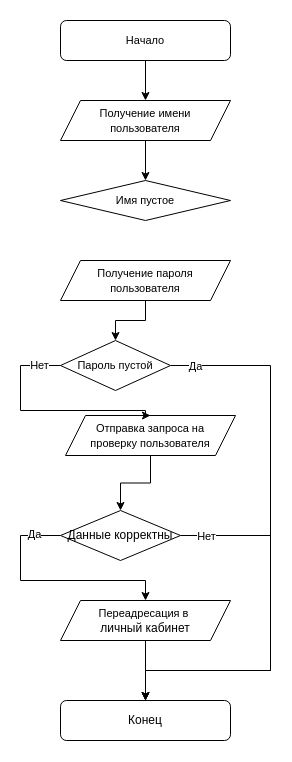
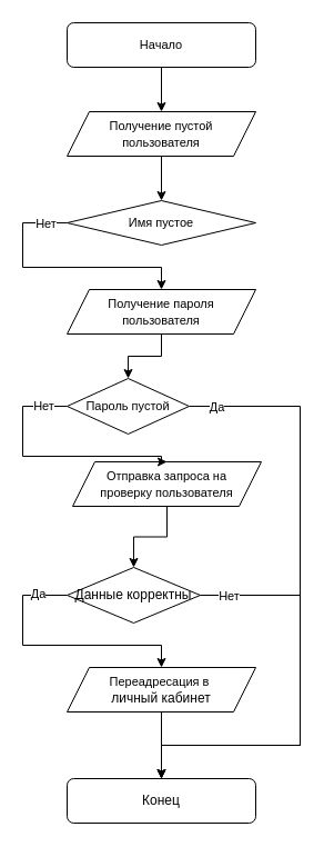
  <mxCell id="0" />
  <mxCell id="1" parent="0" />
  <mxCell id="2" style="edgeStyle=orthogonalEdgeStyle;rounded=0;orthogonalLoop=1;jettySize=auto;html=1;exitX=0.5;exitY=1;exitDx=0;exitDy=0;entryX=0.5;entryY=0;entryDx=0;entryDy=0;fontSize=11;" edge="1" parent="1" source="3" target="5"><mxGeometry relative="1" as="geometry" /></mxCell>
  <mxCell id="3" value="&lt;font style=&quot;font-size: 11px&quot;&gt;Начало&lt;/font&gt;" style="rounded=1;whiteSpace=wrap;html=1;fontSize=12;glass=0;strokeWidth=1;shadow=0;" parent="1" vertex="1"><mxGeometry x="60" y="20" width="170" height="40" as="geometry" /></mxCell>
  <mxCell id="4" style="edgeStyle=orthogonalEdgeStyle;rounded=0;orthogonalLoop=1;jettySize=auto;html=1;exitX=0.5;exitY=1;exitDx=0;exitDy=0;entryX=0.5;entryY=0;entryDx=0;entryDy=0;fontSize=11;" edge="1" parent="1" source="5" target="16"><mxGeometry relative="1" as="geometry" /></mxCell>
- <mxCell id="5" value="&lt;font style=&quot;font-size: 11px&quot;&gt;Получение имени &lt;br&gt;пользователя&lt;/font&gt;" style="shape=parallelogram;perimeter=parallelogramPerimeter;whiteSpace=wrap;html=1;fixedSize=1;fontFamily=Helvetica;fontSize=12;" parent="1" vertex="1"><mxGeometry x="60" y="100" width="170" height="40" as="geometry" /></mxCell>
+ <mxCell id="5" value="&lt;font style=&quot;font-size: 11px&quot;&gt;Получение пустой &lt;br&gt;пользователя&lt;/font&gt;" style="shape=parallelogram;perimeter=parallelogramPerimeter;whiteSpace=wrap;html=1;fixedSize=1;fontFamily=Helvetica;fontSize=12;" parent="1" vertex="1"><mxGeometry x="60" y="100" width="170" height="40" as="geometry" /></mxCell>
  <mxCell id="6" style="edgeStyle=orthogonalEdgeStyle;rounded=0;orthogonalLoop=1;jettySize=auto;html=1;exitX=0.5;exitY=1;exitDx=0;exitDy=0;entryX=0.5;entryY=0;entryDx=0;entryDy=0;fontSize=11;" edge="1" parent="1" source="7" target="12"><mxGeometry relative="1" as="geometry" /></mxCell>
  <mxCell id="7" value="&lt;font style=&quot;font-size: 11px&quot;&gt;Отправка запроса на &lt;br&gt;проверку пользователя&lt;/font&gt;" style="shape=parallelogram;perimeter=parallelogramPerimeter;whiteSpace=wrap;html=1;fixedSize=1;fontFamily=Helvetica;fontSize=12;" parent="1" vertex="1"><mxGeometry x="65" y="415" width="170" height="40" as="geometry" /></mxCell>
  <mxCell id="8" style="edgeStyle=orthogonalEdgeStyle;rounded=0;orthogonalLoop=1;jettySize=auto;html=1;exitX=1;exitY=0.5;exitDx=0;exitDy=0;entryX=0.5;entryY=0;entryDx=0;entryDy=0;fontSize=11;" edge="1" parent="1" source="12" target="13"><mxGeometry relative="1" as="geometry"><Array as="points"><mxPoint x="270" y="535" /><mxPoint x="270" y="670" /><mxPoint x="145" y="670" /></Array></mxGeometry></mxCell>
  <mxCell id="9" value="Нет" style="edgeLabel;html=1;align=center;verticalAlign=middle;resizable=0;points=[];fontSize=11;" vertex="1" connectable="0" parent="8"><mxGeometry x="-0.788" y="1" relative="1" as="geometry"><mxPoint x="-15" y="1" as="offset" /></mxGeometry></mxCell>
  <mxCell id="10" style="edgeStyle=orthogonalEdgeStyle;rounded=0;orthogonalLoop=1;jettySize=auto;html=1;entryX=0.5;entryY=0;entryDx=0;entryDy=0;fontSize=11;exitX=0;exitY=0.5;exitDx=0;exitDy=0;" edge="1" parent="1" source="12" target="25"><mxGeometry relative="1" as="geometry"><mxPoint x="40" y="500" as="sourcePoint" /><Array as="points"><mxPoint x="20" y="535" /><mxPoint x="20" y="580" /><mxPoint x="145" y="580" /></Array></mxGeometry></mxCell>
  <mxCell id="11" value="Да" style="edgeLabel;html=1;align=center;verticalAlign=middle;resizable=0;points=[];fontSize=11;" vertex="1" connectable="0" parent="10"><mxGeometry x="-0.893" y="2" relative="1" as="geometry"><mxPoint x="-15" y="-4" as="offset" /></mxGeometry></mxCell>
  <mxCell id="12" value="Данные корректны" style="rhombus;whiteSpace=wrap;html=1;fontFamily=Helvetica;fontSize=12;" parent="1" vertex="1"><mxGeometry x="60" y="510" width="120" height="50" as="geometry" /></mxCell>
  <mxCell id="13" value="Конец" style="rounded=1;whiteSpace=wrap;html=1;fontSize=12;glass=0;strokeWidth=1;shadow=0;" parent="1" vertex="1"><mxGeometry x="60" y="700" width="170" height="40" as="geometry" /></mxCell>
+ <mxCell id="14" style="edgeStyle=orthogonalEdgeStyle;rounded=0;orthogonalLoop=1;jettySize=auto;html=1;exitX=0;exitY=0.5;exitDx=0;exitDy=0;entryX=0.5;entryY=0;entryDx=0;entryDy=0;fontSize=11;" edge="1" parent="1" source="16" target="18"><mxGeometry relative="1" as="geometry"><Array as="points"><mxPoint x="20" y="200" /><mxPoint x="20" y="240" /><mxPoint x="145" y="240" /></Array></mxGeometry></mxCell>
+ <mxCell id="15" value="Нет" style="edgeLabel;html=1;align=center;verticalAlign=middle;resizable=0;points=[];fontSize=11;" vertex="1" connectable="0" parent="14"><mxGeometry x="0.33" y="-1" relative="1" as="geometry"><mxPoint x="-50" y="-41" as="offset" /></mxGeometry></mxCell>
  <mxCell id="16" value="&lt;font style=&quot;font-size: 11px&quot;&gt;Имя пустое&lt;/font&gt;" style="rhombus;whiteSpace=wrap;html=1;fontFamily=Helvetica;fontSize=12;" vertex="1" parent="1"><mxGeometry x="60" y="180" width="170" height="40" as="geometry" /></mxCell>
  <mxCell id="17" style="edgeStyle=orthogonalEdgeStyle;rounded=0;orthogonalLoop=1;jettySize=auto;html=1;exitX=0.5;exitY=1;exitDx=0;exitDy=0;entryX=0.5;entryY=0;entryDx=0;entryDy=0;fontSize=11;" edge="1" parent="1" source="18" target="23"><mxGeometry relative="1" as="geometry" /></mxCell>
  <mxCell id="18" value="&lt;font style=&quot;font-size: 11px&quot;&gt;Получение пароля пользователя&lt;/font&gt;" style="shape=parallelogram;perimeter=parallelogramPerimeter;whiteSpace=wrap;html=1;fixedSize=1;fontFamily=Helvetica;fontSize=12;" vertex="1" parent="1"><mxGeometry x="60" y="260" width="170" height="40" as="geometry" /></mxCell>
  <mxCell id="19" style="edgeStyle=orthogonalEdgeStyle;rounded=0;orthogonalLoop=1;jettySize=auto;html=1;exitX=0;exitY=0.5;exitDx=0;exitDy=0;entryX=0.5;entryY=0;entryDx=0;entryDy=0;fontSize=11;" edge="1" parent="1" source="23" target="7"><mxGeometry relative="1" as="geometry"><Array as="points"><mxPoint x="20" y="365" /><mxPoint x="20" y="410" /><mxPoint x="145" y="410" /></Array></mxGeometry></mxCell>
  <mxCell id="20" value="Нет" style="edgeLabel;html=1;align=center;verticalAlign=middle;resizable=0;points=[];fontSize=11;" vertex="1" connectable="0" parent="19"><mxGeometry x="-0.797" y="-1" relative="1" as="geometry"><mxPoint as="offset" /></mxGeometry></mxCell>
  <mxCell id="21" style="edgeStyle=orthogonalEdgeStyle;rounded=0;orthogonalLoop=1;jettySize=auto;html=1;exitX=1;exitY=0.5;exitDx=0;exitDy=0;fontSize=11;entryX=0.5;entryY=0;entryDx=0;entryDy=0;" edge="1" parent="1" source="23" target="13"><mxGeometry relative="1" as="geometry"><mxPoint x="145" y="670" as="targetPoint" /><Array as="points"><mxPoint x="270" y="365" /><mxPoint x="270" y="670" /><mxPoint x="145" y="670" /></Array></mxGeometry></mxCell>
  <mxCell id="22" value="Да" style="edgeLabel;html=1;align=center;verticalAlign=middle;resizable=0;points=[];fontSize=11;" vertex="1" connectable="0" parent="21"><mxGeometry x="-0.869" relative="1" as="geometry"><mxPoint x="-13" as="offset" /></mxGeometry></mxCell>
  <mxCell id="23" value="&lt;font style=&quot;font-size: 11px&quot;&gt;Пароль пустой&lt;/font&gt;" style="rhombus;whiteSpace=wrap;html=1;fontFamily=Helvetica;fontSize=12;" vertex="1" parent="1"><mxGeometry x="60" y="340" width="110" height="50" as="geometry" /></mxCell>
  <mxCell id="24" style="edgeStyle=orthogonalEdgeStyle;rounded=0;orthogonalLoop=1;jettySize=auto;html=1;exitX=0.5;exitY=1;exitDx=0;exitDy=0;fontSize=11;" edge="1" parent="1" source="25"><mxGeometry relative="1" as="geometry"><mxPoint x="145" y="700" as="targetPoint" /></mxGeometry></mxCell>
  <mxCell id="25" value="&lt;span style=&quot;font-size: 11px&quot;&gt;Переадресация в&amp;nbsp;&lt;br&gt;&lt;/span&gt;личный кабинет" style="shape=parallelogram;perimeter=parallelogramPerimeter;whiteSpace=wrap;html=1;fixedSize=1;fontFamily=Helvetica;fontSize=12;" vertex="1" parent="1"><mxGeometry x="60" y="600" width="170" height="40" as="geometry" /></mxCell>
